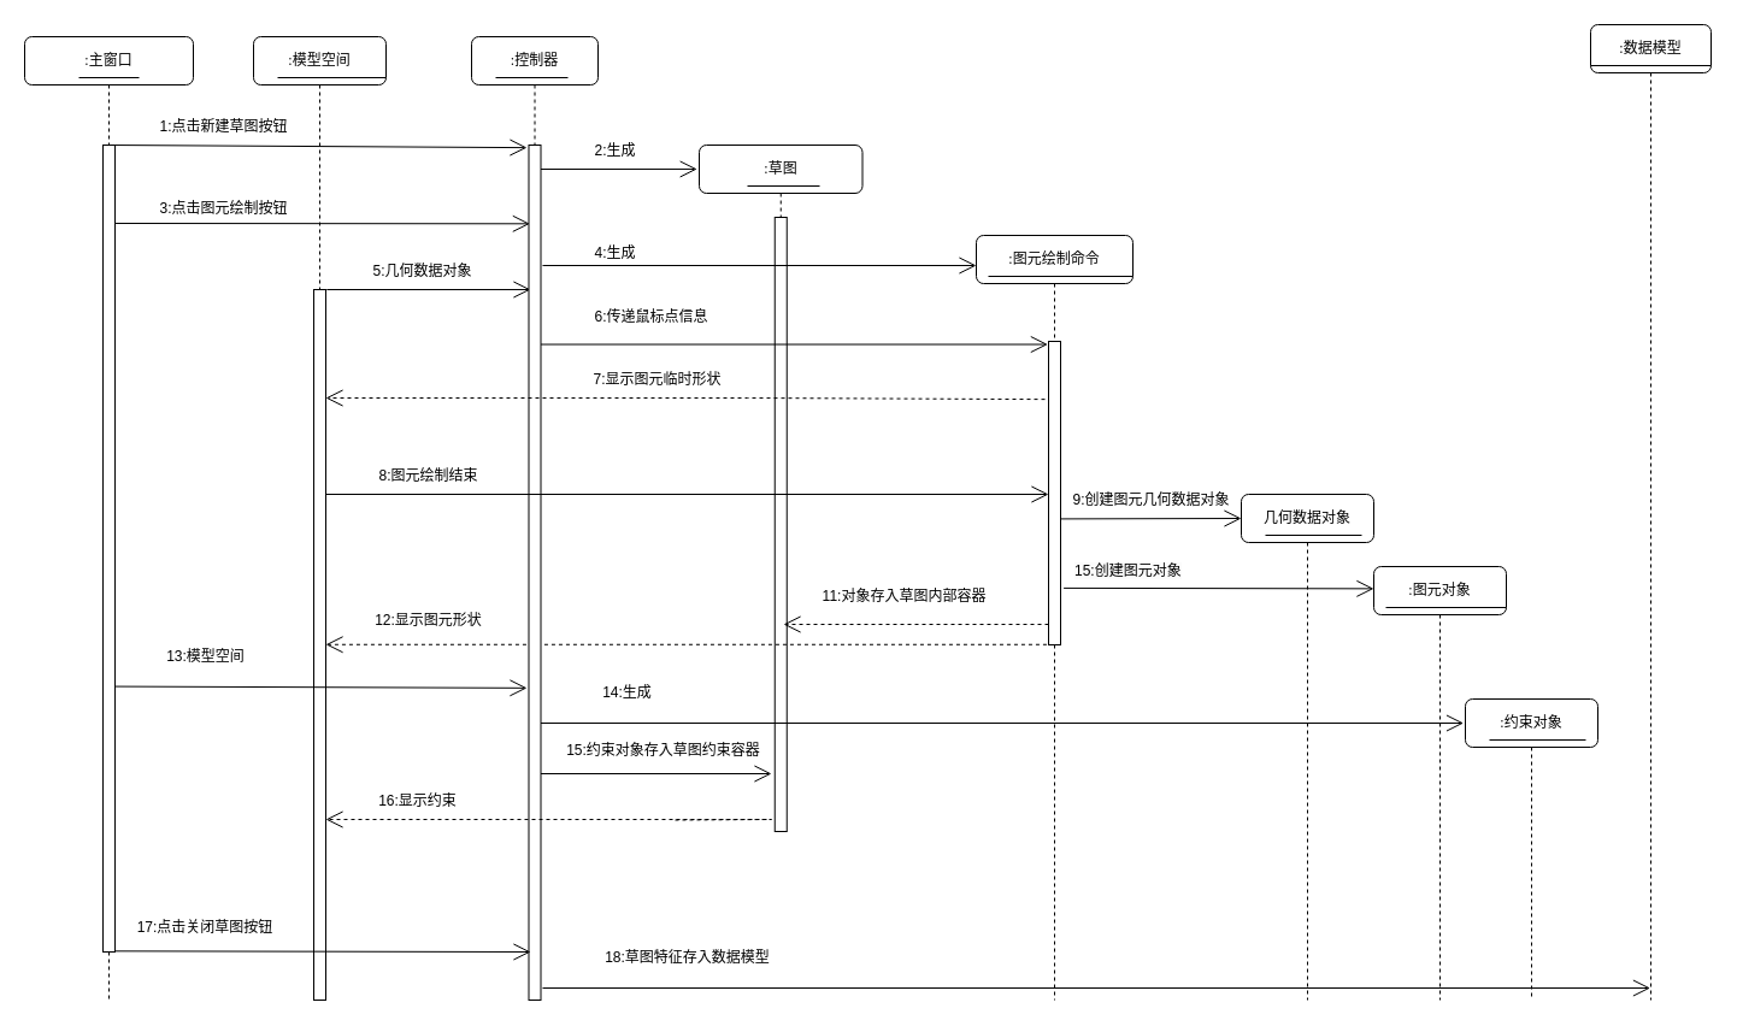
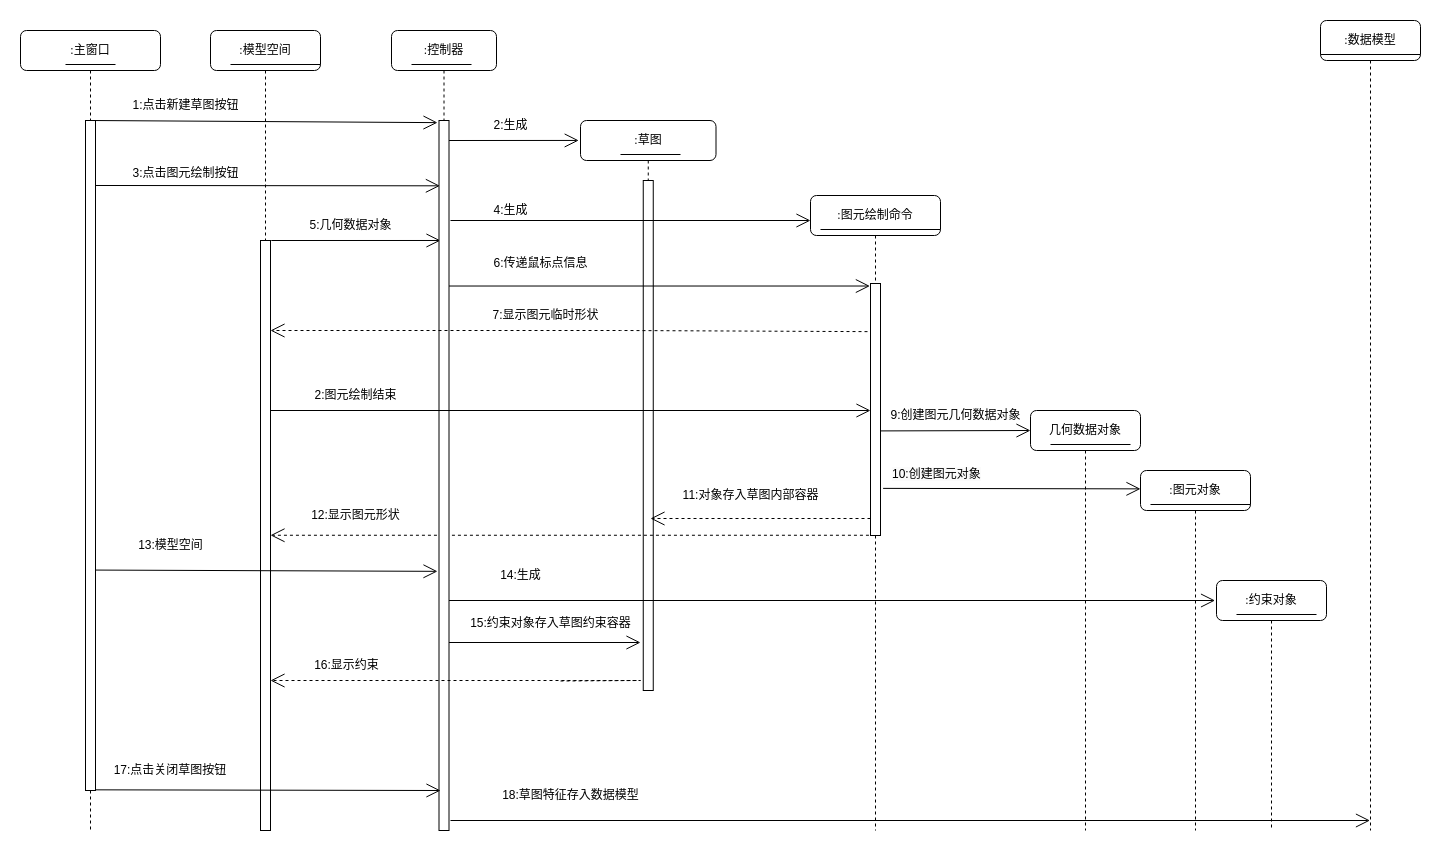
  <mxCell id="0" />
  <mxCell id="1" parent="0" />
  <mxCell id="2" value=":模型空间" style="shape=umlLifeline;perimeter=lifelinePerimeter;whiteSpace=wrap;html=1;container=1;collapsible=0;recursiveResize=0;outlineConnect=0;rounded=1;shadow=0;comic=0;labelBackgroundColor=none;strokeWidth=1;fontFamily=Verdana;fontSize=12;align=center;" parent="1" vertex="1"><mxGeometry x="210" y="30" width="110" height="800" as="geometry" /></mxCell>
  <mxCell id="3" value="" style="html=1;points=[];perimeter=orthogonalPerimeter;rounded=0;shadow=0;comic=0;labelBackgroundColor=none;strokeWidth=1;fontFamily=Verdana;fontSize=12;align=center;" parent="2" vertex="1"><mxGeometry x="50" y="210" width="10" height="590" as="geometry" /></mxCell>
  <mxCell id="4" value="" style="line;strokeWidth=1;fillColor=none;align=left;verticalAlign=middle;spacingTop=-1;spacingLeft=3;spacingRight=3;rotatable=0;labelPosition=right;points=[];portConstraint=eastwest;strokeColor=inherit;" parent="2" vertex="1"><mxGeometry x="20" y="30" width="90" height="8" as="geometry" /></mxCell>
  <mxCell id="5" value=":草图" style="shape=umlLifeline;perimeter=lifelinePerimeter;whiteSpace=wrap;html=1;container=1;collapsible=0;recursiveResize=0;outlineConnect=0;rounded=1;shadow=0;comic=0;labelBackgroundColor=none;strokeWidth=1;fontFamily=Verdana;fontSize=12;align=center;" parent="1" vertex="1"><mxGeometry x="580" y="120" width="135.5" height="570" as="geometry" /></mxCell>
  <mxCell id="6" value="" style="html=1;points=[];perimeter=orthogonalPerimeter;rounded=0;shadow=0;comic=0;labelBackgroundColor=none;strokeWidth=1;fontFamily=Verdana;fontSize=12;align=center;" parent="5" vertex="1"><mxGeometry x="62.75" y="60" width="10" height="510" as="geometry" /></mxCell>
  <mxCell id="7" value="" style="line;strokeWidth=1;fillColor=none;align=left;verticalAlign=middle;spacingTop=-1;spacingLeft=3;spacingRight=3;rotatable=0;labelPosition=right;points=[];portConstraint=eastwest;strokeColor=inherit;" parent="5" vertex="1"><mxGeometry x="40" y="30" width="60" height="8" as="geometry" /></mxCell>
  <mxCell id="8" value=":图元绘制命令" style="shape=umlLifeline;perimeter=lifelinePerimeter;whiteSpace=wrap;html=1;container=1;collapsible=0;recursiveResize=0;outlineConnect=0;rounded=1;shadow=0;comic=0;labelBackgroundColor=none;strokeWidth=1;fontFamily=Verdana;fontSize=12;align=center;" parent="1" vertex="1"><mxGeometry x="810" y="195" width="130" height="635" as="geometry" /></mxCell>
  <mxCell id="9" value="" style="line;strokeWidth=1;fillColor=none;align=left;verticalAlign=middle;spacingTop=-1;spacingLeft=3;spacingRight=3;rotatable=0;labelPosition=right;points=[];portConstraint=eastwest;strokeColor=inherit;" parent="8" vertex="1"><mxGeometry x="10" y="30" width="120" height="8" as="geometry" /></mxCell>
  <mxCell id="10" value="" style="html=1;points=[];perimeter=orthogonalPerimeter;rounded=0;shadow=0;comic=0;labelBackgroundColor=none;strokeWidth=1;fontFamily=Verdana;fontSize=12;align=center;" parent="8" vertex="1"><mxGeometry x="60" y="88" width="10" height="252" as="geometry" /></mxCell>
  <mxCell id="11" value="" style="endArrow=open;endFill=1;endSize=12;html=1;rounded=0;dashed=1;" parent="8" edge="1"><mxGeometry width="160" relative="1" as="geometry"><mxPoint x="60" y="323" as="sourcePoint" /><mxPoint x="-160" y="323" as="targetPoint" /><Array as="points" /></mxGeometry></mxCell>
  <mxCell id="12" value=":数据模型" style="shape=umlLifeline;perimeter=lifelinePerimeter;whiteSpace=wrap;html=1;container=1;collapsible=0;recursiveResize=0;outlineConnect=0;rounded=1;shadow=0;comic=0;labelBackgroundColor=none;strokeWidth=1;fontFamily=Verdana;fontSize=12;align=center;" parent="1" vertex="1"><mxGeometry x="1320" y="20" width="100" height="810" as="geometry" /></mxCell>
  <mxCell id="13" value="" style="line;strokeWidth=1;fillColor=none;align=left;verticalAlign=middle;spacingTop=-1;spacingLeft=3;spacingRight=3;rotatable=0;labelPosition=right;points=[];portConstraint=eastwest;strokeColor=inherit;" parent="12" vertex="1"><mxGeometry y="30" width="100" height="8" as="geometry" /></mxCell>
  <mxCell id="14" value=":主窗口" style="shape=umlLifeline;perimeter=lifelinePerimeter;whiteSpace=wrap;html=1;container=1;collapsible=0;recursiveResize=0;outlineConnect=0;rounded=1;shadow=0;comic=0;labelBackgroundColor=none;strokeWidth=1;fontFamily=Verdana;fontSize=12;align=center;" parent="1" vertex="1"><mxGeometry x="20" y="30" width="140" height="800" as="geometry" /></mxCell>
  <mxCell id="15" value="" style="html=1;points=[];perimeter=orthogonalPerimeter;rounded=0;shadow=0;comic=0;labelBackgroundColor=none;strokeWidth=1;fontFamily=Verdana;fontSize=12;align=center;" parent="14" vertex="1"><mxGeometry x="65" y="90" width="10" height="670" as="geometry" /></mxCell>
  <mxCell id="16" value="" style="line;strokeWidth=1;fillColor=none;align=left;verticalAlign=middle;spacingTop=-1;spacingLeft=3;spacingRight=3;rotatable=0;labelPosition=right;points=[];portConstraint=eastwest;strokeColor=inherit;" parent="14" vertex="1"><mxGeometry x="45" y="30" width="50" height="8" as="geometry" /></mxCell>
  <mxCell id="17" value="" style="endArrow=open;endFill=1;endSize=12;html=1;rounded=0;entryX=-0.15;entryY=0.003;entryDx=0;entryDy=0;entryPerimeter=0;exitX=0.5;exitY=0;exitDx=0;exitDy=0;exitPerimeter=0;" parent="1" source="15" target="30" edge="1"><mxGeometry width="160" relative="1" as="geometry"><mxPoint x="100" y="110" as="sourcePoint" /><mxPoint x="220" y="230" as="targetPoint" /></mxGeometry></mxCell>
  <mxCell id="18" value="3:点击图元绘制按钮" style="text;html=1;align=center;verticalAlign=middle;resizable=0;points=[];autosize=1;strokeColor=none;fillColor=none;" parent="1" vertex="1"><mxGeometry x="120" y="158" width="130" height="30" as="geometry" /></mxCell>
  <mxCell id="19" value="" style="endArrow=open;endFill=1;endSize=12;html=1;rounded=0;entryX=0.09;entryY=0.092;entryDx=0;entryDy=0;entryPerimeter=0;exitX=0.96;exitY=0.097;exitDx=0;exitDy=0;exitPerimeter=0;" parent="1" source="15" target="30" edge="1"><mxGeometry width="160" relative="1" as="geometry"><mxPoint x="100" y="185" as="sourcePoint" /><mxPoint x="430" y="140" as="targetPoint" /></mxGeometry></mxCell>
  <mxCell id="20" value="" style="endArrow=open;endFill=1;endSize=12;html=1;rounded=0;exitX=1.08;exitY=0;exitDx=0;exitDy=0;exitPerimeter=0;entryX=0.15;entryY=0.169;entryDx=0;entryDy=0;entryPerimeter=0;" parent="1" source="3" target="30" edge="1"><mxGeometry width="160" relative="1" as="geometry"><mxPoint x="350" y="260" as="sourcePoint" /><mxPoint x="389" y="313" as="targetPoint" /></mxGeometry></mxCell>
  <mxCell id="21" value="9:创建图元几何数据对象" style="text;html=1;align=center;verticalAlign=middle;resizable=0;points=[];autosize=1;strokeColor=none;fillColor=none;" parent="1" vertex="1"><mxGeometry x="880" y="400" width="150" height="30" as="geometry" /></mxCell>
- <mxCell id="22" value="8:图元绘制结束" style="text;html=1;align=center;verticalAlign=middle;resizable=0;points=[];autosize=1;strokeColor=none;fillColor=none;" parent="1" vertex="1"><mxGeometry x="300" y="380" width="110" height="30" as="geometry" /></mxCell>
+ <mxCell id="22" value="2:图元绘制结束" style="text;html=1;align=center;verticalAlign=middle;resizable=0;points=[];autosize=1;strokeColor=none;fillColor=none;" parent="1" vertex="1"><mxGeometry x="300" y="380" width="110" height="30" as="geometry" /></mxCell>
  <mxCell id="23" value=":图元对象" style="shape=umlLifeline;perimeter=lifelinePerimeter;whiteSpace=wrap;html=1;container=1;collapsible=0;recursiveResize=0;outlineConnect=0;rounded=1;shadow=0;comic=0;labelBackgroundColor=none;strokeWidth=1;fontFamily=Verdana;fontSize=12;align=center;" parent="1" vertex="1"><mxGeometry x="1140" y="470" width="110" height="360" as="geometry" /></mxCell>
  <mxCell id="24" value="" style="line;strokeWidth=1;fillColor=none;align=left;verticalAlign=middle;spacingTop=-1;spacingLeft=3;spacingRight=3;rotatable=0;labelPosition=right;points=[];portConstraint=eastwest;strokeColor=inherit;" parent="23" vertex="1"><mxGeometry x="10" y="30" width="100" height="8" as="geometry" /></mxCell>
  <mxCell id="25" value="几何数据对象" style="shape=umlLifeline;perimeter=lifelinePerimeter;whiteSpace=wrap;html=1;container=1;collapsible=0;recursiveResize=0;outlineConnect=0;rounded=1;shadow=0;comic=0;labelBackgroundColor=none;strokeWidth=1;fontFamily=Verdana;fontSize=12;align=center;" parent="1" vertex="1"><mxGeometry x="1030" y="410" width="110" height="420" as="geometry" /></mxCell>
  <mxCell id="26" value="" style="line;strokeWidth=1;fillColor=none;align=left;verticalAlign=middle;spacingTop=-1;spacingLeft=3;spacingRight=3;rotatable=0;labelPosition=right;points=[];portConstraint=eastwest;strokeColor=inherit;" parent="25" vertex="1"><mxGeometry x="20" y="30" width="80" height="8" as="geometry" /></mxCell>
  <mxCell id="27" value="" style="endArrow=open;endFill=1;endSize=12;html=1;rounded=0;exitX=-0.156;exitY=0.999;exitDx=0;exitDy=0;exitPerimeter=0;dashed=1;" parent="1" source="10" target="3" edge="1"><mxGeometry width="160" relative="1" as="geometry"><mxPoint x="758" y="508.792" as="sourcePoint" /><mxPoint x="350" y="512.6" as="targetPoint" /><Array as="points" /></mxGeometry></mxCell>
  <mxCell id="28" value="12:显示图元形状" style="text;html=1;align=center;verticalAlign=middle;resizable=0;points=[];autosize=1;strokeColor=none;fillColor=none;" parent="1" vertex="1"><mxGeometry x="300" y="500" width="110" height="30" as="geometry" /></mxCell>
  <mxCell id="29" value=":控制器" style="shape=umlLifeline;perimeter=lifelinePerimeter;whiteSpace=wrap;html=1;container=1;collapsible=0;recursiveResize=0;outlineConnect=0;rounded=1;shadow=0;comic=0;labelBackgroundColor=none;strokeWidth=1;fontFamily=Verdana;fontSize=12;align=center;" parent="1" vertex="1"><mxGeometry x="391" y="30" width="105" height="800" as="geometry" /></mxCell>
  <mxCell id="30" value="" style="html=1;points=[];perimeter=orthogonalPerimeter;rounded=0;shadow=0;comic=0;labelBackgroundColor=none;strokeWidth=1;fontFamily=Verdana;fontSize=12;align=center;" parent="29" vertex="1"><mxGeometry x="47.5" y="90" width="10" height="710" as="geometry" /></mxCell>
  <mxCell id="31" value="" style="line;strokeWidth=1;fillColor=none;align=left;verticalAlign=middle;spacingTop=-1;spacingLeft=3;spacingRight=3;rotatable=0;labelPosition=right;points=[];portConstraint=eastwest;strokeColor=inherit;" parent="29" vertex="1"><mxGeometry x="20" y="30" width="60" height="8" as="geometry" /></mxCell>
  <mxCell id="32" value="" style="endArrow=open;endFill=1;endSize=12;html=1;rounded=0;entryX=-0.013;entryY=0.035;entryDx=0;entryDy=0;entryPerimeter=0;" parent="29" target="5" edge="1"><mxGeometry width="160" relative="1" as="geometry"><mxPoint x="57.5" y="110" as="sourcePoint" /><mxPoint x="108" y="110" as="targetPoint" /></mxGeometry></mxCell>
  <mxCell id="33" value="" style="endArrow=open;endFill=1;endSize=12;html=1;rounded=0;entryX=-0.013;entryY=0.08;entryDx=0;entryDy=0;entryPerimeter=0;" parent="29" target="38" edge="1"><mxGeometry width="160" relative="1" as="geometry"><mxPoint x="57.5" y="570" as="sourcePoint" /><mxPoint x="1109" y="560" as="targetPoint" /></mxGeometry></mxCell>
  <mxCell id="34" value="" style="endArrow=open;endFill=1;endSize=12;html=1;rounded=0;" parent="29" edge="1"><mxGeometry width="160" relative="1" as="geometry"><mxPoint x="57.5" y="612" as="sourcePoint" /><mxPoint x="249" y="612" as="targetPoint" /></mxGeometry></mxCell>
  <mxCell id="35" value="4:生成" style="text;html=1;align=center;verticalAlign=middle;resizable=0;points=[];autosize=1;strokeColor=none;fillColor=none;" parent="1" vertex="1"><mxGeometry x="480" y="195" width="60" height="30" as="geometry" /></mxCell>
  <mxCell id="36" value="" style="endArrow=open;endFill=1;endSize=12;html=1;rounded=0;exitX=-0.3;exitY=0.191;exitDx=0;exitDy=0;exitPerimeter=0;dashed=1;" parent="1" source="10" edge="1"><mxGeometry width="160" relative="1" as="geometry"><mxPoint x="775" y="330" as="sourcePoint" /><mxPoint x="270" y="330" as="targetPoint" /><Array as="points"><mxPoint x="620" y="330" /></Array></mxGeometry></mxCell>
  <mxCell id="37" value="7:显示图元临时形状" style="text;html=1;align=center;verticalAlign=middle;resizable=0;points=[];autosize=1;strokeColor=none;fillColor=none;" parent="1" vertex="1"><mxGeometry x="480" y="300" width="130" height="30" as="geometry" /></mxCell>
  <mxCell id="38" value=":约束对象" style="shape=umlLifeline;perimeter=lifelinePerimeter;whiteSpace=wrap;html=1;container=1;collapsible=0;recursiveResize=0;outlineConnect=0;rounded=1;shadow=0;comic=0;labelBackgroundColor=none;strokeWidth=1;fontFamily=Verdana;fontSize=12;align=center;" parent="1" vertex="1"><mxGeometry x="1216" y="580" width="110" height="250" as="geometry" /></mxCell>
  <mxCell id="39" value="" style="line;strokeWidth=1;fillColor=none;align=left;verticalAlign=middle;spacingTop=-1;spacingLeft=3;spacingRight=3;rotatable=0;labelPosition=right;points=[];portConstraint=eastwest;strokeColor=inherit;" parent="38" vertex="1"><mxGeometry x="20" y="30" width="80" height="8" as="geometry" /></mxCell>
  <mxCell id="40" value="14:生成" style="text;html=1;align=center;verticalAlign=middle;resizable=0;points=[];autosize=1;strokeColor=none;fillColor=none;" parent="1" vertex="1"><mxGeometry x="490" y="560" width="60" height="30" as="geometry" /></mxCell>
  <mxCell id="41" value="" style="endArrow=open;endFill=1;endSize=12;html=1;rounded=0;dashed=1;" parent="1" edge="1"><mxGeometry width="160" relative="1" as="geometry"><mxPoint x="560" y="680.5" as="sourcePoint" /><mxPoint x="270" y="680" as="targetPoint" /><Array as="points"><mxPoint x="640" y="680" /></Array></mxGeometry></mxCell>
  <mxCell id="42" value="16:显示约束" style="text;html=1;align=center;verticalAlign=middle;resizable=0;points=[];autosize=1;strokeColor=none;fillColor=none;" parent="1" vertex="1"><mxGeometry x="301" y="650" width="90" height="30" as="geometry" /></mxCell>
  <mxCell id="43" value="18:草图特征存入数据模型" style="text;html=1;align=center;verticalAlign=middle;resizable=0;points=[];autosize=1;strokeColor=none;fillColor=none;" parent="1" vertex="1"><mxGeometry x="490" y="780" width="160" height="30" as="geometry" /></mxCell>
  <mxCell id="44" value="1:点击新建草图按钮" style="text;html=1;align=center;verticalAlign=middle;resizable=0;points=[];autosize=1;strokeColor=none;fillColor=none;" parent="1" vertex="1"><mxGeometry x="120" y="90" width="130" height="30" as="geometry" /></mxCell>
  <mxCell id="45" value="2:生成" style="text;html=1;align=center;verticalAlign=middle;resizable=0;points=[];autosize=1;strokeColor=none;fillColor=none;" parent="1" vertex="1"><mxGeometry x="480" y="110" width="60" height="30" as="geometry" /></mxCell>
  <mxCell id="46" value="" style="endArrow=open;endFill=1;endSize=12;html=1;rounded=0;" parent="1" edge="1"><mxGeometry width="160" relative="1" as="geometry"><mxPoint x="450" y="220" as="sourcePoint" /><mxPoint x="810" y="220" as="targetPoint" /></mxGeometry></mxCell>
  <mxCell id="47" value="5:几何数据对象" style="text;html=1;align=center;verticalAlign=middle;resizable=0;points=[];autosize=1;strokeColor=none;fillColor=none;" parent="1" vertex="1"><mxGeometry x="290" y="210" width="120" height="30" as="geometry" /></mxCell>
  <mxCell id="48" value="" style="endArrow=open;endFill=1;endSize=12;html=1;rounded=0;entryX=-0.06;entryY=0.01;entryDx=0;entryDy=0;entryPerimeter=0;" parent="1" source="30" target="10" edge="1"><mxGeometry width="160" relative="1" as="geometry"><mxPoint x="520" y="290" as="sourcePoint" /><mxPoint x="722.5" y="290" as="targetPoint" /></mxGeometry></mxCell>
  <mxCell id="49" value="6:传递鼠标点信息" style="text;html=1;align=center;verticalAlign=middle;resizable=0;points=[];autosize=1;strokeColor=none;fillColor=none;" parent="1" vertex="1"><mxGeometry x="480" y="248" width="120" height="30" as="geometry" /></mxCell>
  <mxCell id="50" value="" style="endArrow=open;endFill=1;endSize=12;html=1;rounded=0;entryX=0;entryY=0.051;entryDx=0;entryDy=0;entryPerimeter=0;exitX=1.26;exitY=0.813;exitDx=0;exitDy=0;exitPerimeter=0;" parent="1" source="10" target="23" edge="1"><mxGeometry width="160" relative="1" as="geometry"><mxPoint x="880" y="481" as="sourcePoint" /><mxPoint x="920" y="475" as="targetPoint" /></mxGeometry></mxCell>
  <mxCell id="51" value="" style="endArrow=open;endFill=1;endSize=12;html=1;rounded=0;" parent="1" target="12" edge="1"><mxGeometry width="160" relative="1" as="geometry"><mxPoint x="450" y="820" as="sourcePoint" /><mxPoint x="466" y="810" as="targetPoint" /></mxGeometry></mxCell>
  <mxCell id="52" value="" style="endArrow=open;endFill=1;endSize=12;html=1;rounded=0;exitX=1.04;exitY=0.999;exitDx=0;exitDy=0;exitPerimeter=0;" parent="1" source="15" edge="1"><mxGeometry width="160" relative="1" as="geometry"><mxPoint x="110" y="880" as="sourcePoint" /><mxPoint x="440" y="790" as="targetPoint" /></mxGeometry></mxCell>
  <mxCell id="53" value="" style="endArrow=open;endFill=1;endSize=12;html=1;rounded=0;" parent="1" edge="1"><mxGeometry width="160" relative="1" as="geometry"><mxPoint x="270" y="410" as="sourcePoint" /><mxPoint x="870" y="410" as="targetPoint" /></mxGeometry></mxCell>
  <mxCell id="54" value="" style="endArrow=open;endFill=1;endSize=12;html=1;rounded=0;entryX=-0.15;entryY=0.635;entryDx=0;entryDy=0;entryPerimeter=0;exitX=1.04;exitY=0.671;exitDx=0;exitDy=0;exitPerimeter=0;" parent="1" source="15" target="30" edge="1"><mxGeometry width="160" relative="1" as="geometry"><mxPoint x="110" y="570" as="sourcePoint" /><mxPoint x="346" y="570" as="targetPoint" /></mxGeometry></mxCell>
  <mxCell id="55" value="" style="endArrow=open;endFill=1;endSize=12;html=1;rounded=0;exitX=1.02;exitY=0.585;exitDx=0;exitDy=0;exitPerimeter=0;" parent="1" source="10" edge="1"><mxGeometry width="160" relative="1" as="geometry"><mxPoint x="870" y="434.5" as="sourcePoint" /><mxPoint x="1030" y="430" as="targetPoint" /></mxGeometry></mxCell>
  <mxCell id="56" value="11:对象存入草图内部容器" style="text;html=1;align=center;verticalAlign=middle;resizable=0;points=[];autosize=1;strokeColor=none;fillColor=none;" parent="1" vertex="1"><mxGeometry x="670" y="480" width="160" height="30" as="geometry" /></mxCell>
- <mxCell id="57" value="&lt;span style=&quot;color: rgb(0, 0, 0); font-family: Helvetica; font-size: 12px; font-style: normal; font-variant-ligatures: normal; font-variant-caps: normal; font-weight: 400; letter-spacing: normal; orphans: 2; text-align: center; text-indent: 0px; text-transform: none; widows: 2; word-spacing: 0px; -webkit-text-stroke-width: 0px; background-color: rgb(251, 251, 251); text-decoration-thickness: initial; text-decoration-style: initial; text-decoration-color: initial; float: none; display: inline !important;&quot;&gt;15:创建图元对象&lt;/span&gt;" style="text;whiteSpace=wrap;html=1;" parent="1" vertex="1"><mxGeometry x="890" y="460" width="160" height="40" as="geometry" /></mxCell>
+ <mxCell id="57" value="&lt;span style=&quot;color: rgb(0, 0, 0); font-family: Helvetica; font-size: 12px; font-style: normal; font-variant-ligatures: normal; font-variant-caps: normal; font-weight: 400; letter-spacing: normal; orphans: 2; text-align: center; text-indent: 0px; text-transform: none; widows: 2; word-spacing: 0px; -webkit-text-stroke-width: 0px; background-color: rgb(251, 251, 251); text-decoration-thickness: initial; text-decoration-style: initial; text-decoration-color: initial; float: none; display: inline !important;&quot;&gt;10:创建图元对象&lt;/span&gt;" style="text;whiteSpace=wrap;html=1;" parent="1" vertex="1"><mxGeometry x="890" y="460" width="160" height="40" as="geometry" /></mxCell>
  <mxCell id="58" value="15:约束对象存入草图约束容器" style="text;html=1;align=center;verticalAlign=middle;resizable=0;points=[];autosize=1;strokeColor=none;fillColor=none;" parent="1" vertex="1"><mxGeometry x="460" y="608" width="180" height="30" as="geometry" /></mxCell>
  <mxCell id="59" value="13:模型空间" style="text;html=1;align=center;verticalAlign=middle;resizable=0;points=[];autosize=1;strokeColor=none;fillColor=none;" parent="1" vertex="1"><mxGeometry x="100" y="530" width="140" height="30" as="geometry" /></mxCell>
  <mxCell id="60" value="17:点击关闭草图按钮" style="text;html=1;strokeColor=none;fillColor=none;align=center;verticalAlign=middle;whiteSpace=wrap;rounded=0;" parent="1" vertex="1"><mxGeometry x="110" y="760" width="120" height="20" as="geometry" /></mxCell>
